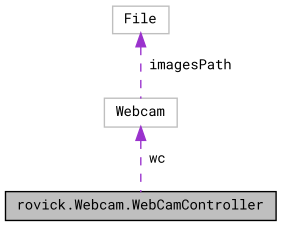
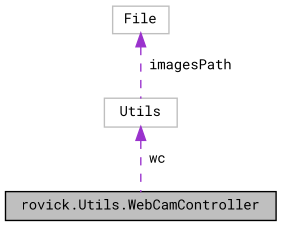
  digraph {
    fontname="Roboto Mono"
    node [color=grey75 fillcolor=white fontname="Roboto Mono" fontsize=10 shape=record style=filled]
    edge [color=darkorchid3 dir=back fontname="Roboto Mono" fontsize=10 labelfontname=Helvetica labelfontsize=10 style=dashed]
-   n1 [color=black fillcolor=grey75 fontcolor=black height=0.2 label="rovick.Webcam.WebCamController" width=0.4]
+   n1 [color=black fillcolor=grey75 fontcolor=black height=0.2 label="rovick.Utils.WebCamController" width=0.4]
    n2 [height=0.2 label=File width=0.4]
-   n3 [height=0.2 label=Webcam width=0.4]
+   n3 [height=0.2 label=Utils width=0.4]
    n2 -> n3 [label=" imagesPath"]
    n3 -> n1 [label=" wc"]
  }
